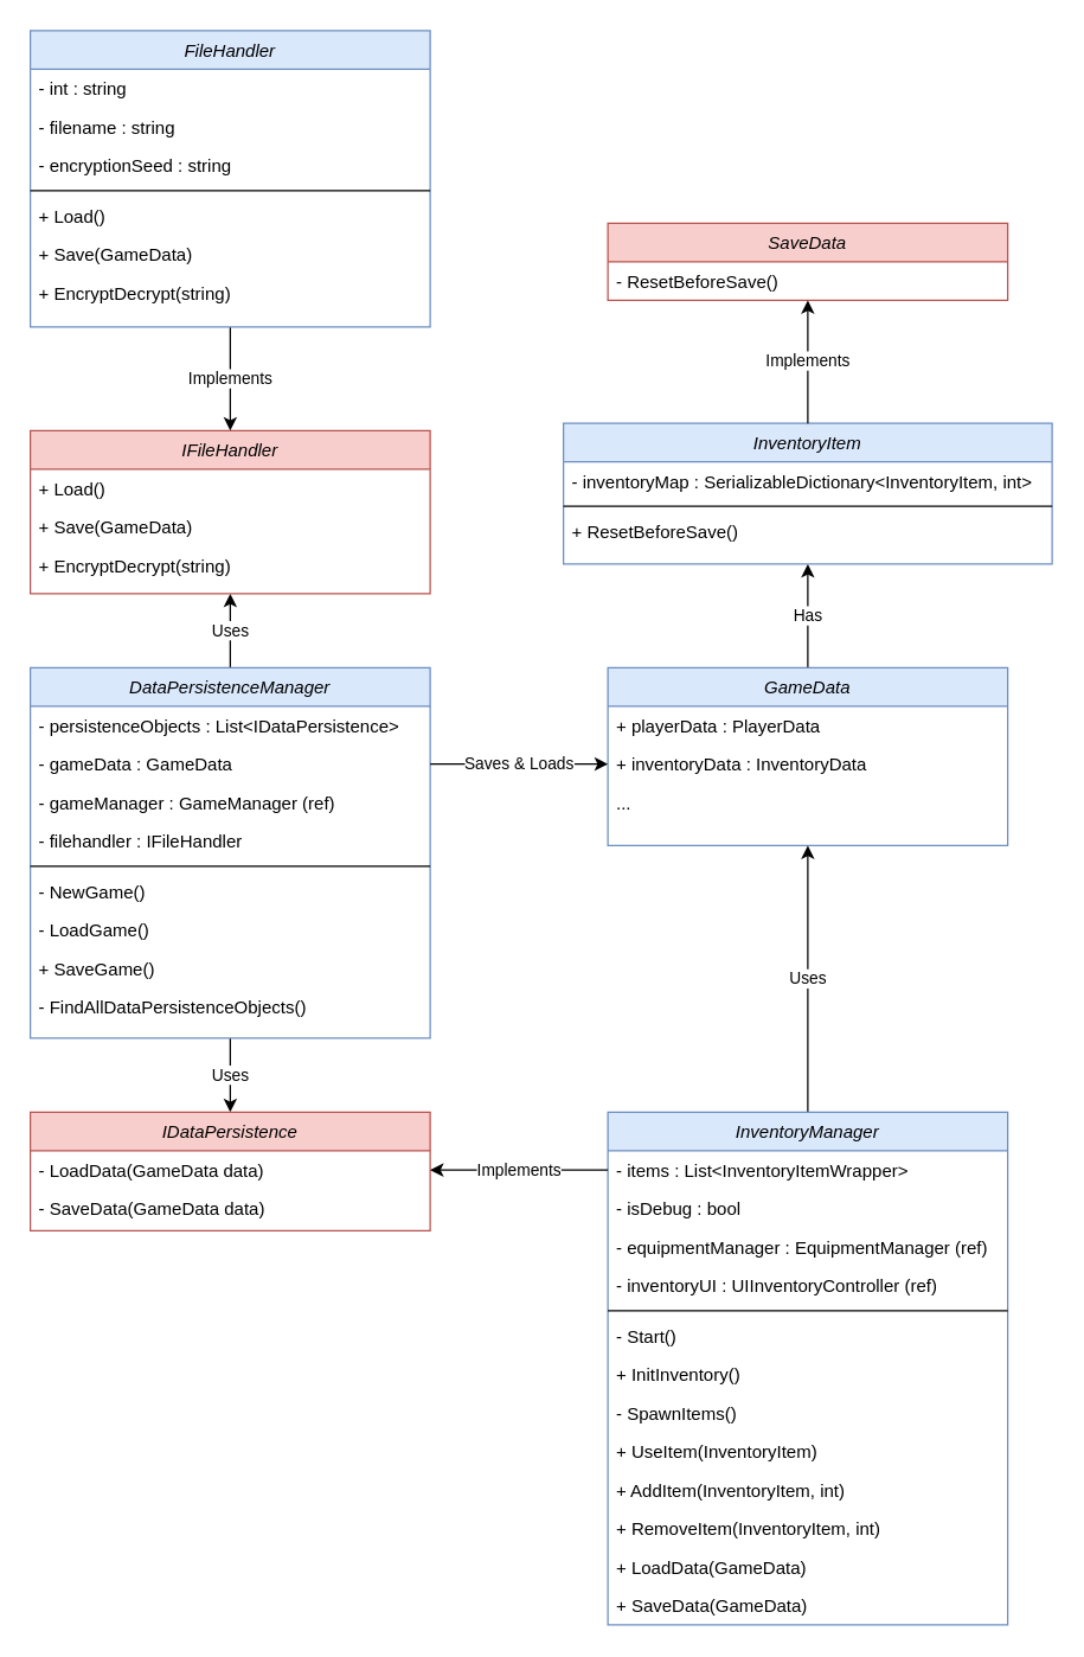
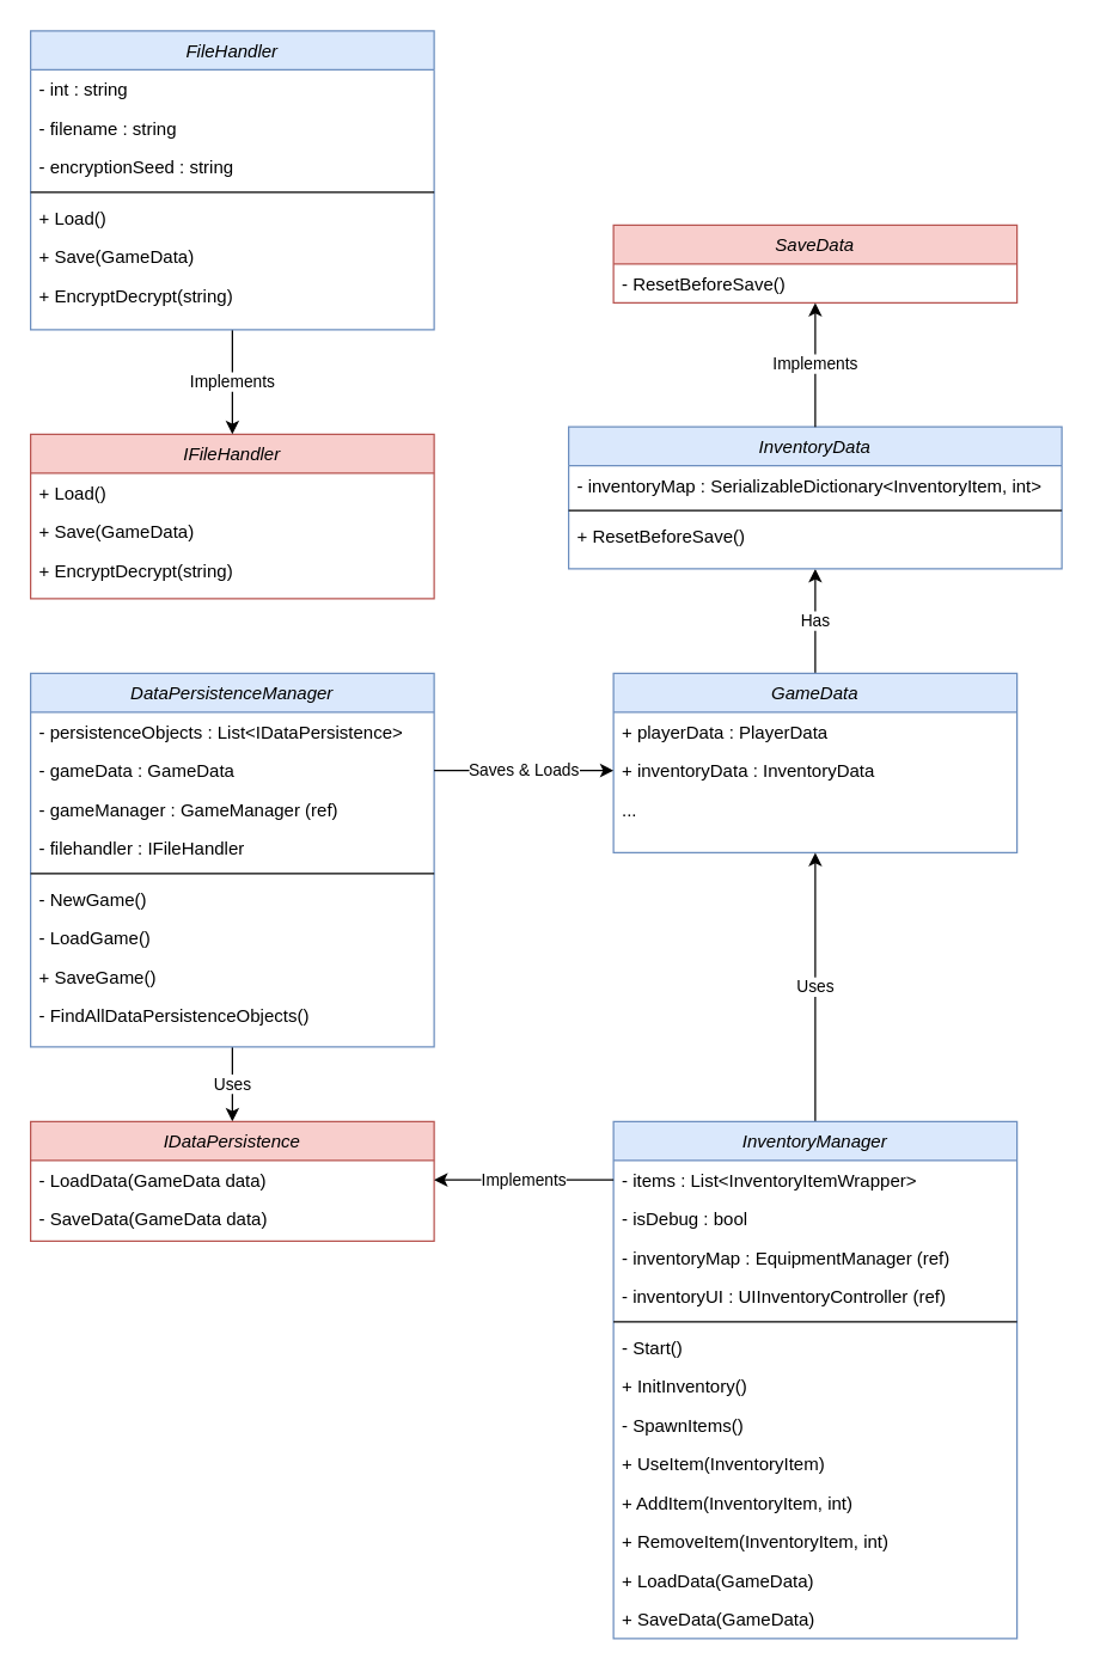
  <mxCell id="0" />
  <mxCell id="1" parent="0" />
  <mxCell id="2" value="Uses" style="edgeStyle=orthogonalEdgeStyle;rounded=0;orthogonalLoop=1;jettySize=auto;html=1;entryX=0.5;entryY=0;entryDx=0;entryDy=0;" edge="1" parent="1" source="4" target="40"><mxGeometry relative="1" as="geometry" /></mxCell>
- <mxCell id="3" value="Uses" style="edgeStyle=orthogonalEdgeStyle;rounded=0;orthogonalLoop=1;jettySize=auto;html=1;entryX=0.5;entryY=1;entryDx=0;entryDy=0;" edge="1" parent="1" source="4" target="14"><mxGeometry relative="1" as="geometry" /></mxCell>
  <mxCell id="4" value="DataPersistenceManager" style="swimlane;fontStyle=2;align=center;verticalAlign=top;childLayout=stackLayout;horizontal=1;startSize=26;horizontalStack=0;resizeParent=1;resizeLast=0;collapsible=1;marginBottom=0;rounded=0;shadow=0;strokeWidth=1;fillColor=#dae8fc;strokeColor=#6c8ebf;" vertex="1" parent="1"><mxGeometry x="20" y="450" width="270" height="250" as="geometry"><mxRectangle x="230" y="140" width="160" height="26" as="alternateBounds" /></mxGeometry></mxCell>
  <mxCell id="5" value="- persistenceObjects : List&lt;IDataPersistence&gt; " style="text;align=left;verticalAlign=top;spacingLeft=4;spacingRight=4;overflow=hidden;rotatable=0;points=[[0,0.5],[1,0.5]];portConstraint=eastwest;" vertex="1" parent="4"><mxGeometry y="26" width="270" height="26" as="geometry" /></mxCell>
  <mxCell id="6" value="- gameData : GameData " style="text;align=left;verticalAlign=top;spacingLeft=4;spacingRight=4;overflow=hidden;rotatable=0;points=[[0,0.5],[1,0.5]];portConstraint=eastwest;rounded=0;shadow=0;html=0;" vertex="1" parent="4"><mxGeometry y="52" width="270" height="26" as="geometry" /></mxCell>
  <mxCell id="7" value="- gameManager : GameManager (ref)" style="text;align=left;verticalAlign=top;spacingLeft=4;spacingRight=4;overflow=hidden;rotatable=0;points=[[0,0.5],[1,0.5]];portConstraint=eastwest;rounded=0;shadow=0;html=0;fontStyle=0" vertex="1" parent="4"><mxGeometry y="78" width="270" height="26" as="geometry" /></mxCell>
  <mxCell id="8" value="- filehandler : IFileHandler " style="text;align=left;verticalAlign=top;spacingLeft=4;spacingRight=4;overflow=hidden;rotatable=0;points=[[0,0.5],[1,0.5]];portConstraint=eastwest;rounded=0;shadow=0;html=0;fontStyle=0" vertex="1" parent="4"><mxGeometry y="104" width="270" height="26" as="geometry" /></mxCell>
  <mxCell id="9" value="" style="line;html=1;strokeWidth=1;align=left;verticalAlign=middle;spacingTop=-1;spacingLeft=3;spacingRight=3;rotatable=0;labelPosition=right;points=[];portConstraint=eastwest;" vertex="1" parent="4"><mxGeometry y="130" width="270" height="8" as="geometry" /></mxCell>
  <mxCell id="10" value="- NewGame()&#10;" style="text;align=left;verticalAlign=top;spacingLeft=4;spacingRight=4;overflow=hidden;rotatable=0;points=[[0,0.5],[1,0.5]];portConstraint=eastwest;" vertex="1" parent="4"><mxGeometry y="138" width="270" height="26" as="geometry" /></mxCell>
  <mxCell id="11" value="- LoadGame()" style="text;align=left;verticalAlign=top;spacingLeft=4;spacingRight=4;overflow=hidden;rotatable=0;points=[[0,0.5],[1,0.5]];portConstraint=eastwest;" vertex="1" parent="4"><mxGeometry y="164" width="270" height="26" as="geometry" /></mxCell>
  <mxCell id="12" value="+ SaveGame()" style="text;align=left;verticalAlign=top;spacingLeft=4;spacingRight=4;overflow=hidden;rotatable=0;points=[[0,0.5],[1,0.5]];portConstraint=eastwest;" vertex="1" parent="4"><mxGeometry y="190" width="270" height="26" as="geometry" /></mxCell>
  <mxCell id="13" value="- FindAllDataPersistenceObjects()" style="text;align=left;verticalAlign=top;spacingLeft=4;spacingRight=4;overflow=hidden;rotatable=0;points=[[0,0.5],[1,0.5]];portConstraint=eastwest;" vertex="1" parent="4"><mxGeometry y="216" width="270" height="26" as="geometry" /></mxCell>
  <mxCell id="14" value="IFileHandler" style="swimlane;fontStyle=2;align=center;verticalAlign=top;childLayout=stackLayout;horizontal=1;startSize=26;horizontalStack=0;resizeParent=1;resizeLast=0;collapsible=1;marginBottom=0;rounded=0;shadow=0;strokeWidth=1;fillColor=#f8cecc;strokeColor=#b85450;" vertex="1" parent="1"><mxGeometry x="20" y="290" width="270" height="110" as="geometry"><mxRectangle x="230" y="140" width="160" height="26" as="alternateBounds" /></mxGeometry></mxCell>
  <mxCell id="15" value="+ Load()" style="text;align=left;verticalAlign=top;spacingLeft=4;spacingRight=4;overflow=hidden;rotatable=0;points=[[0,0.5],[1,0.5]];portConstraint=eastwest;" vertex="1" parent="14"><mxGeometry y="26" width="270" height="26" as="geometry" /></mxCell>
  <mxCell id="16" value="+ Save(GameData)" style="text;align=left;verticalAlign=top;spacingLeft=4;spacingRight=4;overflow=hidden;rotatable=0;points=[[0,0.5],[1,0.5]];portConstraint=eastwest;rounded=0;shadow=0;html=0;" vertex="1" parent="14"><mxGeometry y="52" width="270" height="26" as="geometry" /></mxCell>
  <mxCell id="17" value="+ EncryptDecrypt(string)" style="text;align=left;verticalAlign=top;spacingLeft=4;spacingRight=4;overflow=hidden;rotatable=0;points=[[0,0.5],[1,0.5]];portConstraint=eastwest;rounded=0;shadow=0;html=0;fontStyle=0" vertex="1" parent="14"><mxGeometry y="78" width="270" height="26" as="geometry" /></mxCell>
  <mxCell id="18" value="Implements" style="edgeStyle=orthogonalEdgeStyle;rounded=0;orthogonalLoop=1;jettySize=auto;html=1;entryX=0.5;entryY=0;entryDx=0;entryDy=0;" edge="1" parent="1" source="19" target="14"><mxGeometry relative="1" as="geometry" /></mxCell>
  <mxCell id="19" value="FileHandler" style="swimlane;fontStyle=2;align=center;verticalAlign=top;childLayout=stackLayout;horizontal=1;startSize=26;horizontalStack=0;resizeParent=1;resizeLast=0;collapsible=1;marginBottom=0;rounded=0;shadow=0;strokeWidth=1;fillColor=#dae8fc;strokeColor=#6c8ebf;" vertex="1" parent="1"><mxGeometry x="20" y="20" width="270" height="200" as="geometry"><mxRectangle x="230" y="140" width="160" height="26" as="alternateBounds" /></mxGeometry></mxCell>
  <mxCell id="20" value="- int : string" style="text;align=left;verticalAlign=top;spacingLeft=4;spacingRight=4;overflow=hidden;rotatable=0;points=[[0,0.5],[1,0.5]];portConstraint=eastwest;" vertex="1" parent="19"><mxGeometry y="26" width="270" height="26" as="geometry" /></mxCell>
  <mxCell id="21" value="- filename : string" style="text;align=left;verticalAlign=top;spacingLeft=4;spacingRight=4;overflow=hidden;rotatable=0;points=[[0,0.5],[1,0.5]];portConstraint=eastwest;rounded=0;shadow=0;html=0;" vertex="1" parent="19"><mxGeometry y="52" width="270" height="26" as="geometry" /></mxCell>
  <mxCell id="22" value="- encryptionSeed : string" style="text;align=left;verticalAlign=top;spacingLeft=4;spacingRight=4;overflow=hidden;rotatable=0;points=[[0,0.5],[1,0.5]];portConstraint=eastwest;rounded=0;shadow=0;html=0;fontStyle=0" vertex="1" parent="19"><mxGeometry y="78" width="270" height="26" as="geometry" /></mxCell>
  <mxCell id="23" value="" style="line;html=1;strokeWidth=1;align=left;verticalAlign=middle;spacingTop=-1;spacingLeft=3;spacingRight=3;rotatable=0;labelPosition=right;points=[];portConstraint=eastwest;" vertex="1" parent="19"><mxGeometry y="104" width="270" height="8" as="geometry" /></mxCell>
  <mxCell id="24" value="+ Load()" style="text;align=left;verticalAlign=top;spacingLeft=4;spacingRight=4;overflow=hidden;rotatable=0;points=[[0,0.5],[1,0.5]];portConstraint=eastwest;" vertex="1" parent="19"><mxGeometry y="112" width="270" height="26" as="geometry" /></mxCell>
  <mxCell id="25" value="+ Save(GameData)" style="text;align=left;verticalAlign=top;spacingLeft=4;spacingRight=4;overflow=hidden;rotatable=0;points=[[0,0.5],[1,0.5]];portConstraint=eastwest;" vertex="1" parent="19"><mxGeometry y="138" width="270" height="26" as="geometry" /></mxCell>
  <mxCell id="26" value="+ EncryptDecrypt(string)" style="text;align=left;verticalAlign=top;spacingLeft=4;spacingRight=4;overflow=hidden;rotatable=0;points=[[0,0.5],[1,0.5]];portConstraint=eastwest;" vertex="1" parent="19"><mxGeometry y="164" width="270" height="26" as="geometry" /></mxCell>
  <mxCell id="27" value="Has" style="edgeStyle=orthogonalEdgeStyle;rounded=0;orthogonalLoop=1;jettySize=auto;html=1;entryX=0.5;entryY=1;entryDx=0;entryDy=0;" edge="1" parent="1" source="28" target="35"><mxGeometry relative="1" as="geometry" /></mxCell>
  <mxCell id="28" value="GameData" style="swimlane;fontStyle=2;align=center;verticalAlign=top;childLayout=stackLayout;horizontal=1;startSize=26;horizontalStack=0;resizeParent=1;resizeLast=0;collapsible=1;marginBottom=0;rounded=0;shadow=0;strokeWidth=1;fillColor=#dae8fc;strokeColor=#6c8ebf;" vertex="1" parent="1"><mxGeometry x="410" y="450" width="270" height="120" as="geometry"><mxRectangle x="230" y="140" width="160" height="26" as="alternateBounds" /></mxGeometry></mxCell>
  <mxCell id="29" value="+ playerData : PlayerData" style="text;align=left;verticalAlign=top;spacingLeft=4;spacingRight=4;overflow=hidden;rotatable=0;points=[[0,0.5],[1,0.5]];portConstraint=eastwest;" vertex="1" parent="28"><mxGeometry y="26" width="270" height="26" as="geometry" /></mxCell>
  <mxCell id="30" value="+ inventoryData : InventoryData&#10;" style="text;align=left;verticalAlign=top;spacingLeft=4;spacingRight=4;overflow=hidden;rotatable=0;points=[[0,0.5],[1,0.5]];portConstraint=eastwest;" vertex="1" parent="28"><mxGeometry y="52" width="270" height="26" as="geometry" /></mxCell>
  <mxCell id="31" value="..." style="text;align=left;verticalAlign=top;spacingLeft=4;spacingRight=4;overflow=hidden;rotatable=0;points=[[0,0.5],[1,0.5]];portConstraint=eastwest;" vertex="1" parent="28"><mxGeometry y="78" width="270" height="26" as="geometry" /></mxCell>
  <mxCell id="32" value="Saves &amp;amp; Loads" style="edgeStyle=orthogonalEdgeStyle;rounded=0;orthogonalLoop=1;jettySize=auto;html=1;entryX=0;entryY=0.5;entryDx=0;entryDy=0;" edge="1" parent="1" source="6" target="30"><mxGeometry relative="1" as="geometry" /></mxCell>
  <mxCell id="33" value="SaveData" style="swimlane;fontStyle=2;align=center;verticalAlign=top;childLayout=stackLayout;horizontal=1;startSize=26;horizontalStack=0;resizeParent=1;resizeLast=0;collapsible=1;marginBottom=0;rounded=0;shadow=0;strokeWidth=1;fillColor=#f8cecc;strokeColor=#b85450;" vertex="1" parent="1"><mxGeometry x="410" y="150" width="270" height="52" as="geometry"><mxRectangle x="230" y="140" width="160" height="26" as="alternateBounds" /></mxGeometry></mxCell>
  <mxCell id="34" value="- ResetBeforeSave()" style="text;align=left;verticalAlign=top;spacingLeft=4;spacingRight=4;overflow=hidden;rotatable=0;points=[[0,0.5],[1,0.5]];portConstraint=eastwest;" vertex="1" parent="33"><mxGeometry y="26" width="270" height="26" as="geometry" /></mxCell>
- <mxCell id="35" value="InventoryItem" style="swimlane;fontStyle=2;align=center;verticalAlign=top;childLayout=stackLayout;horizontal=1;startSize=26;horizontalStack=0;resizeParent=1;resizeLast=0;collapsible=1;marginBottom=0;rounded=0;shadow=0;strokeWidth=1;fillColor=#dae8fc;strokeColor=#6c8ebf;" vertex="1" parent="1"><mxGeometry x="380" y="285" width="330" height="95" as="geometry"><mxRectangle x="230" y="140" width="160" height="26" as="alternateBounds" /></mxGeometry></mxCell>
+ <mxCell id="35" value="InventoryData" style="swimlane;fontStyle=2;align=center;verticalAlign=top;childLayout=stackLayout;horizontal=1;startSize=26;horizontalStack=0;resizeParent=1;resizeLast=0;collapsible=1;marginBottom=0;rounded=0;shadow=0;strokeWidth=1;fillColor=#dae8fc;strokeColor=#6c8ebf;" vertex="1" parent="1"><mxGeometry x="380" y="285" width="330" height="95" as="geometry"><mxRectangle x="230" y="140" width="160" height="26" as="alternateBounds" /></mxGeometry></mxCell>
  <mxCell id="36" value="- inventoryMap : SerializableDictionary&lt;InventoryItem, int&gt;" style="text;align=left;verticalAlign=top;spacingLeft=4;spacingRight=4;overflow=hidden;rotatable=0;points=[[0,0.5],[1,0.5]];portConstraint=eastwest;" vertex="1" parent="35"><mxGeometry y="26" width="330" height="26" as="geometry" /></mxCell>
  <mxCell id="37" value="" style="line;html=1;strokeWidth=1;align=left;verticalAlign=middle;spacingTop=-1;spacingLeft=3;spacingRight=3;rotatable=0;labelPosition=right;points=[];portConstraint=eastwest;" vertex="1" parent="35"><mxGeometry y="52" width="330" height="8" as="geometry" /></mxCell>
  <mxCell id="38" value="+ ResetBeforeSave()" style="text;align=left;verticalAlign=top;spacingLeft=4;spacingRight=4;overflow=hidden;rotatable=0;points=[[0,0.5],[1,0.5]];portConstraint=eastwest;" vertex="1" parent="35"><mxGeometry y="60" width="330" height="26" as="geometry" /></mxCell>
  <mxCell id="39" value="Implements" style="edgeStyle=orthogonalEdgeStyle;rounded=0;orthogonalLoop=1;jettySize=auto;html=1;entryX=0.5;entryY=1;entryDx=0;entryDy=0;exitX=0.5;exitY=0;exitDx=0;exitDy=0;" edge="1" parent="1" source="35" target="33"><mxGeometry relative="1" as="geometry"><mxPoint x="510" y="280" as="sourcePoint" /></mxGeometry></mxCell>
  <mxCell id="40" value="IDataPersistence" style="swimlane;fontStyle=2;align=center;verticalAlign=top;childLayout=stackLayout;horizontal=1;startSize=26;horizontalStack=0;resizeParent=1;resizeLast=0;collapsible=1;marginBottom=0;rounded=0;shadow=0;strokeWidth=1;fillColor=#f8cecc;strokeColor=#b85450;" vertex="1" parent="1"><mxGeometry x="20" y="750" width="270" height="80" as="geometry"><mxRectangle x="230" y="140" width="160" height="26" as="alternateBounds" /></mxGeometry></mxCell>
  <mxCell id="41" value="- LoadData(GameData data)" style="text;align=left;verticalAlign=top;spacingLeft=4;spacingRight=4;overflow=hidden;rotatable=0;points=[[0,0.5],[1,0.5]];portConstraint=eastwest;" vertex="1" parent="40"><mxGeometry y="26" width="270" height="26" as="geometry" /></mxCell>
  <mxCell id="42" value="- SaveData(GameData data)" style="text;align=left;verticalAlign=top;spacingLeft=4;spacingRight=4;overflow=hidden;rotatable=0;points=[[0,0.5],[1,0.5]];portConstraint=eastwest;rounded=0;shadow=0;html=0;" vertex="1" parent="40"><mxGeometry y="52" width="270" height="26" as="geometry" /></mxCell>
  <mxCell id="43" value="Uses" style="edgeStyle=orthogonalEdgeStyle;rounded=0;orthogonalLoop=1;jettySize=auto;html=1;entryX=0.5;entryY=1;entryDx=0;entryDy=0;" edge="1" parent="1" source="44" target="28"><mxGeometry relative="1" as="geometry" /></mxCell>
  <mxCell id="44" value="InventoryManager" style="swimlane;fontStyle=2;align=center;verticalAlign=top;childLayout=stackLayout;horizontal=1;startSize=26;horizontalStack=0;resizeParent=1;resizeLast=0;collapsible=1;marginBottom=0;rounded=0;shadow=0;strokeWidth=1;fillColor=#dae8fc;strokeColor=#6c8ebf;" vertex="1" parent="1"><mxGeometry x="410" y="750" width="270" height="346" as="geometry"><mxRectangle x="230" y="140" width="160" height="26" as="alternateBounds" /></mxGeometry></mxCell>
  <mxCell id="45" value="- items : List&lt;InventoryItemWrapper&gt;" style="text;align=left;verticalAlign=top;spacingLeft=4;spacingRight=4;overflow=hidden;rotatable=0;points=[[0,0.5],[1,0.5]];portConstraint=eastwest;" vertex="1" parent="44"><mxGeometry y="26" width="270" height="26" as="geometry" /></mxCell>
  <mxCell id="46" value="- isDebug : bool" style="text;align=left;verticalAlign=top;spacingLeft=4;spacingRight=4;overflow=hidden;rotatable=0;points=[[0,0.5],[1,0.5]];portConstraint=eastwest;rounded=0;shadow=0;html=0;" vertex="1" parent="44"><mxGeometry y="52" width="270" height="26" as="geometry" /></mxCell>
- <mxCell id="47" value="- equipmentManager : EquipmentManager (ref)" style="text;align=left;verticalAlign=top;spacingLeft=4;spacingRight=4;overflow=hidden;rotatable=0;points=[[0,0.5],[1,0.5]];portConstraint=eastwest;rounded=0;shadow=0;html=0;fontStyle=0" vertex="1" parent="44"><mxGeometry y="78" width="270" height="26" as="geometry" /></mxCell>
+ <mxCell id="47" value="- inventoryMap : EquipmentManager (ref)" style="text;align=left;verticalAlign=top;spacingLeft=4;spacingRight=4;overflow=hidden;rotatable=0;points=[[0,0.5],[1,0.5]];portConstraint=eastwest;rounded=0;shadow=0;html=0;fontStyle=0" vertex="1" parent="44"><mxGeometry y="78" width="270" height="26" as="geometry" /></mxCell>
  <mxCell id="48" value="- inventoryUI : UIInventoryController (ref)" style="text;align=left;verticalAlign=top;spacingLeft=4;spacingRight=4;overflow=hidden;rotatable=0;points=[[0,0.5],[1,0.5]];portConstraint=eastwest;rounded=0;shadow=0;html=0;fontStyle=0" vertex="1" parent="44"><mxGeometry y="104" width="270" height="26" as="geometry" /></mxCell>
  <mxCell id="49" value="" style="line;html=1;strokeWidth=1;align=left;verticalAlign=middle;spacingTop=-1;spacingLeft=3;spacingRight=3;rotatable=0;labelPosition=right;points=[];portConstraint=eastwest;" vertex="1" parent="44"><mxGeometry y="130" width="270" height="8" as="geometry" /></mxCell>
  <mxCell id="50" value="- Start()" style="text;align=left;verticalAlign=top;spacingLeft=4;spacingRight=4;overflow=hidden;rotatable=0;points=[[0,0.5],[1,0.5]];portConstraint=eastwest;" vertex="1" parent="44"><mxGeometry y="138" width="270" height="26" as="geometry" /></mxCell>
  <mxCell id="51" value="+ InitInventory()" style="text;align=left;verticalAlign=top;spacingLeft=4;spacingRight=4;overflow=hidden;rotatable=0;points=[[0,0.5],[1,0.5]];portConstraint=eastwest;" vertex="1" parent="44"><mxGeometry y="164" width="270" height="26" as="geometry" /></mxCell>
  <mxCell id="52" value="- SpawnItems()" style="text;align=left;verticalAlign=top;spacingLeft=4;spacingRight=4;overflow=hidden;rotatable=0;points=[[0,0.5],[1,0.5]];portConstraint=eastwest;" vertex="1" parent="44"><mxGeometry y="190" width="270" height="26" as="geometry" /></mxCell>
  <mxCell id="53" value="+ UseItem(InventoryItem)" style="text;align=left;verticalAlign=top;spacingLeft=4;spacingRight=4;overflow=hidden;rotatable=0;points=[[0,0.5],[1,0.5]];portConstraint=eastwest;" vertex="1" parent="44"><mxGeometry y="216" width="270" height="26" as="geometry" /></mxCell>
  <mxCell id="54" value="+ AddItem(InventoryItem, int)" style="text;align=left;verticalAlign=top;spacingLeft=4;spacingRight=4;overflow=hidden;rotatable=0;points=[[0,0.5],[1,0.5]];portConstraint=eastwest;" vertex="1" parent="44"><mxGeometry y="242" width="270" height="26" as="geometry" /></mxCell>
  <mxCell id="55" value="+ RemoveItem(InventoryItem, int)" style="text;align=left;verticalAlign=top;spacingLeft=4;spacingRight=4;overflow=hidden;rotatable=0;points=[[0,0.5],[1,0.5]];portConstraint=eastwest;" vertex="1" parent="44"><mxGeometry y="268" width="270" height="26" as="geometry" /></mxCell>
  <mxCell id="56" value="+ LoadData(GameData)" style="text;align=left;verticalAlign=top;spacingLeft=4;spacingRight=4;overflow=hidden;rotatable=0;points=[[0,0.5],[1,0.5]];portConstraint=eastwest;" vertex="1" parent="44"><mxGeometry y="294" width="270" height="26" as="geometry" /></mxCell>
  <mxCell id="57" value="+ SaveData(GameData)" style="text;align=left;verticalAlign=top;spacingLeft=4;spacingRight=4;overflow=hidden;rotatable=0;points=[[0,0.5],[1,0.5]];portConstraint=eastwest;" vertex="1" parent="44"><mxGeometry y="320" width="270" height="26" as="geometry" /></mxCell>
  <mxCell id="58" value="Implements" style="edgeStyle=orthogonalEdgeStyle;rounded=0;orthogonalLoop=1;jettySize=auto;html=1;" edge="1" parent="1" source="45" target="41"><mxGeometry relative="1" as="geometry" /></mxCell>
